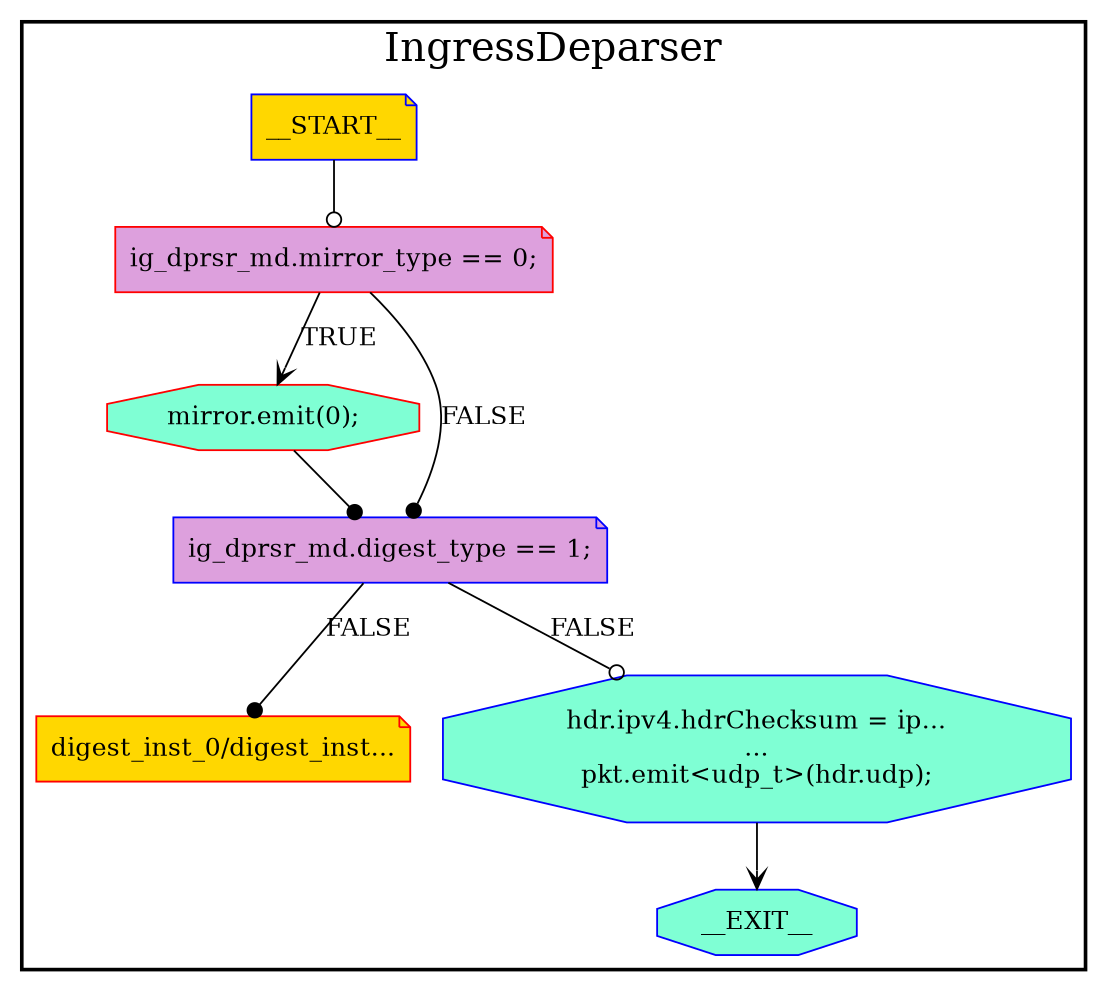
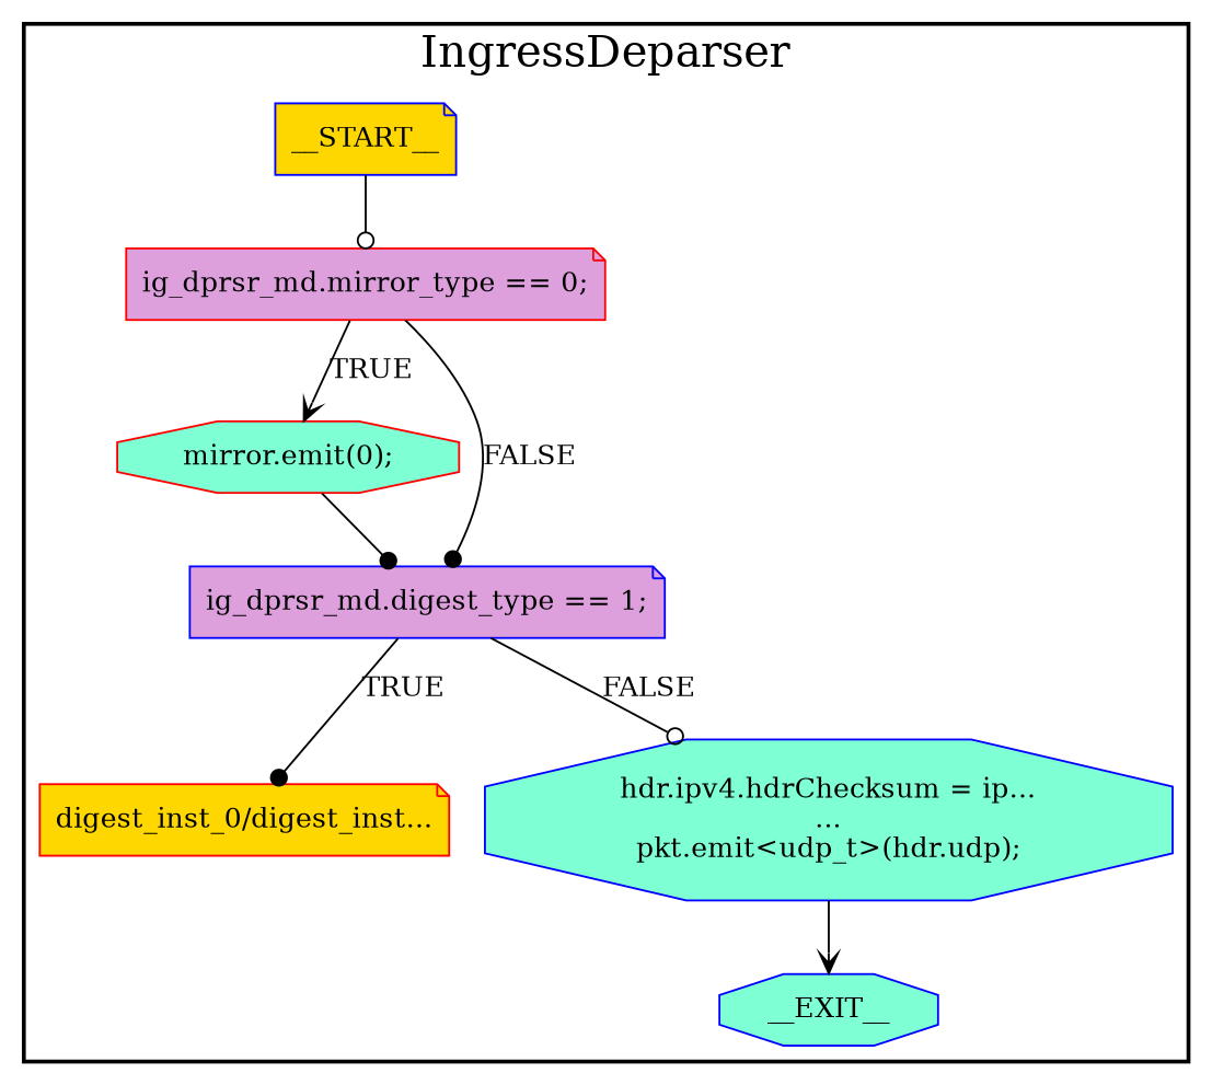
  digraph {
    node [color=blue fillcolor=aquamarine shape=note style="solid,filled"]
    edge [arrowhead=dot]
    n1 [fillcolor=gold label=__START__]
    n2 [color=red fillcolor=plum label="ig_dprsr_md.mirror_type == 0;" style="rounded,filled"]
    n3 [label=__EXIT__ shape=octagon]
    n4 [color=red label="mirror.emit(0);" shape=octagon]
    n5 [fillcolor=plum label="ig_dprsr_md.digest_type == 1;" style="rounded,filled"]
    n6 [color=red fillcolor=gold label="digest_inst_0/digest_inst..."]
    n7 [label="hdr.ipv4.hdrChecksum = ip...\n...\npkt.emit<udp_t>(hdr.udp);" shape=octagon]
    subgraph cluster_1 {
      fontsize="22pt"
      label=IngressDeparser
      style=bold
      n1
      n2
      n3
      n4
      n5
      n6
      n7
    }
    n1 -> n2 [arrowhead=odot]
    n2 -> n4 [arrowhead=vee label=TRUE]
    n2 -> n5 [label=FALSE]
    n4 -> n5
-   n5 -> n6 [label=FALSE]
+   n5 -> n6 [label=TRUE]
    n5 -> n7 [arrowhead=odot label=FALSE]
    n7 -> n3 [arrowhead=vee]
  }
